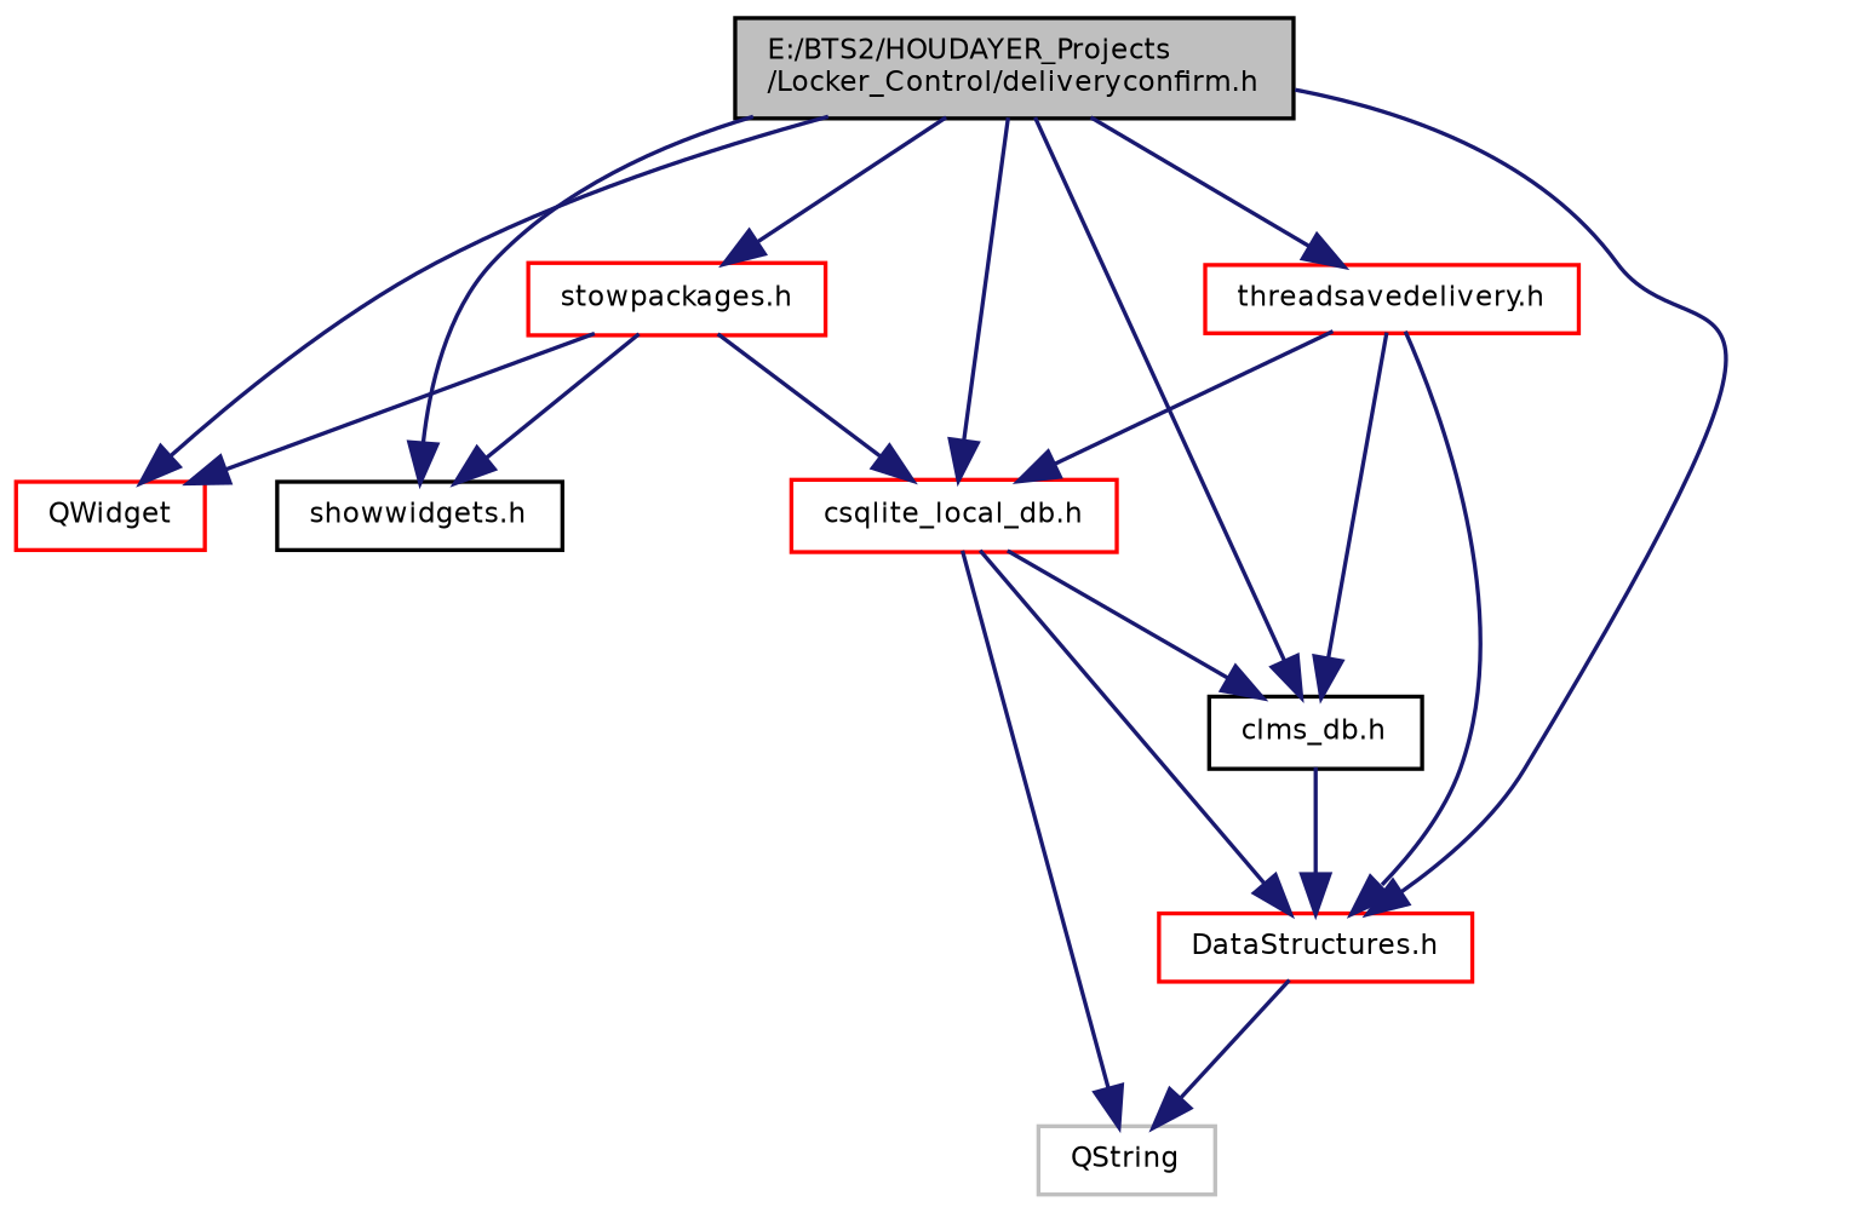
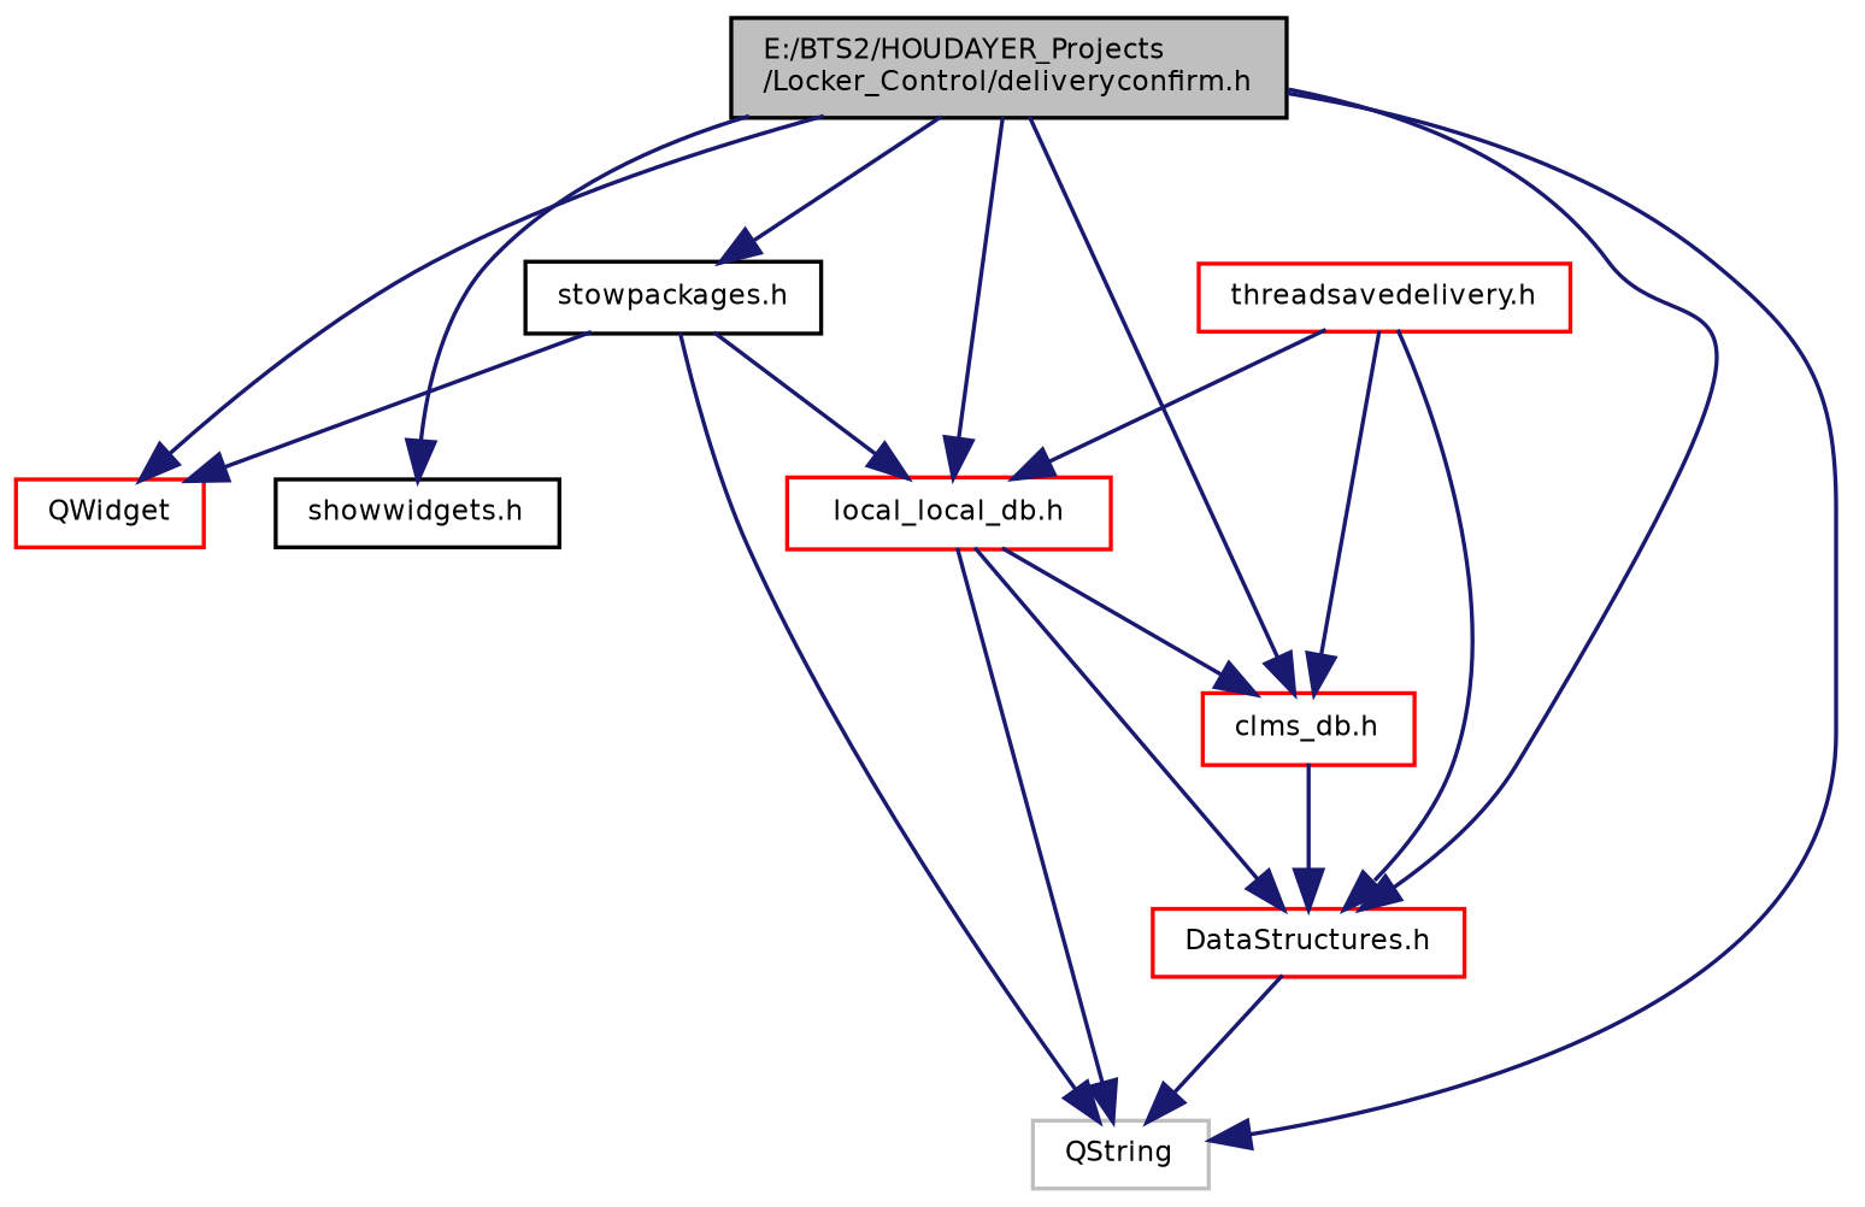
  digraph {
    node [color=red fontname=Helvetica fontsize=7 shape=record]
    edge [color=midnightblue fontname=Helvetica fontsize=7 labelfontname=Helvetica labelfontsize=7 style=solid]
    n1 [color=black fillcolor=grey75 fontcolor=black height=0.2 label="E:/BTS2/HOUDAYER_Projects\l/Locker_Control/deliveryconfirm.h" style=filled width=0.4]
    n2 [height=0.2 label=QWidget width=0.4]
    n3 [color=black height=0.2 label="showwidgets.h" width=0.4]
-   n4 [height=0.2 label="csqlite_local_db.h" width=0.4]
+   n4 [height=0.2 label="local_local_db.h" width=0.4]
    n5 [height=0.2 label="DataStructures.h" width=0.4]
-   n6 [color=black height=0.2 label="clms_db.h" width=0.4]
-   n7 [height=0.2 label="stowpackages.h" width=0.4]
+   n6 [height=0.2 label="clms_db.h" width=0.4]
+   n7 [color=black height=0.2 label="stowpackages.h" width=0.4]
    n8 [height=0.2 label="threadsavedelivery.h" width=0.4]
    n9 [color=grey75 height=0.2 label=QString width=0.4]
    n1 -> n2
    n1 -> n3
    n1 -> n4
    n1 -> n5
    n1 -> n6
    n1 -> n7
-   n1 -> n8
+   n1 -> n9
    n4 -> n5
    n4 -> n6
    n4 -> n9
    n5 -> n9
    n6 -> n5
    n7 -> n2
-   n7 -> n3
+   n7 -> n9
    n7 -> n4
    n8 -> n4
    n8 -> n5
    n8 -> n6
  }
